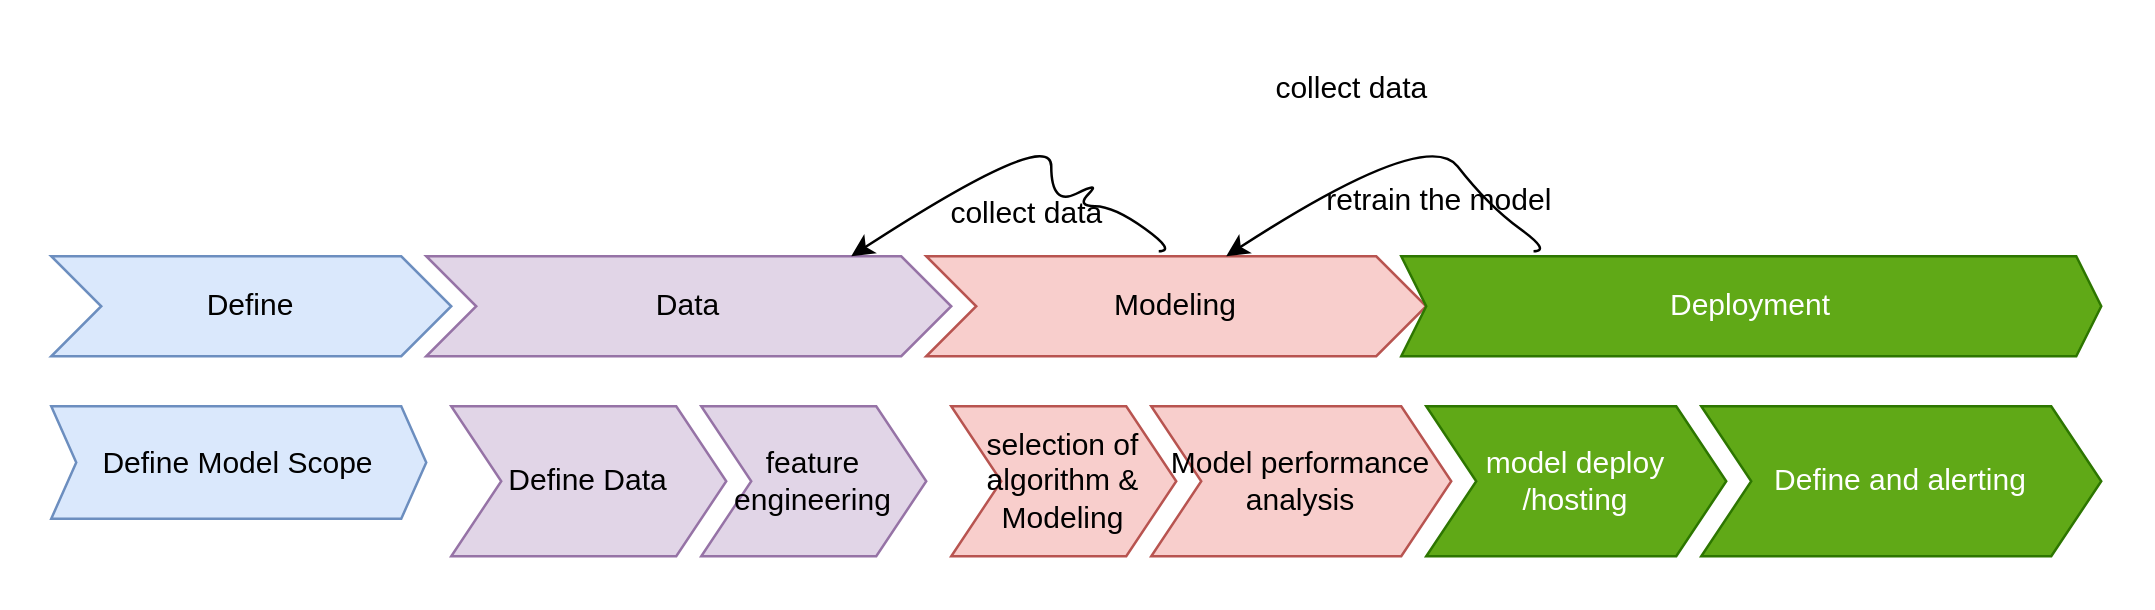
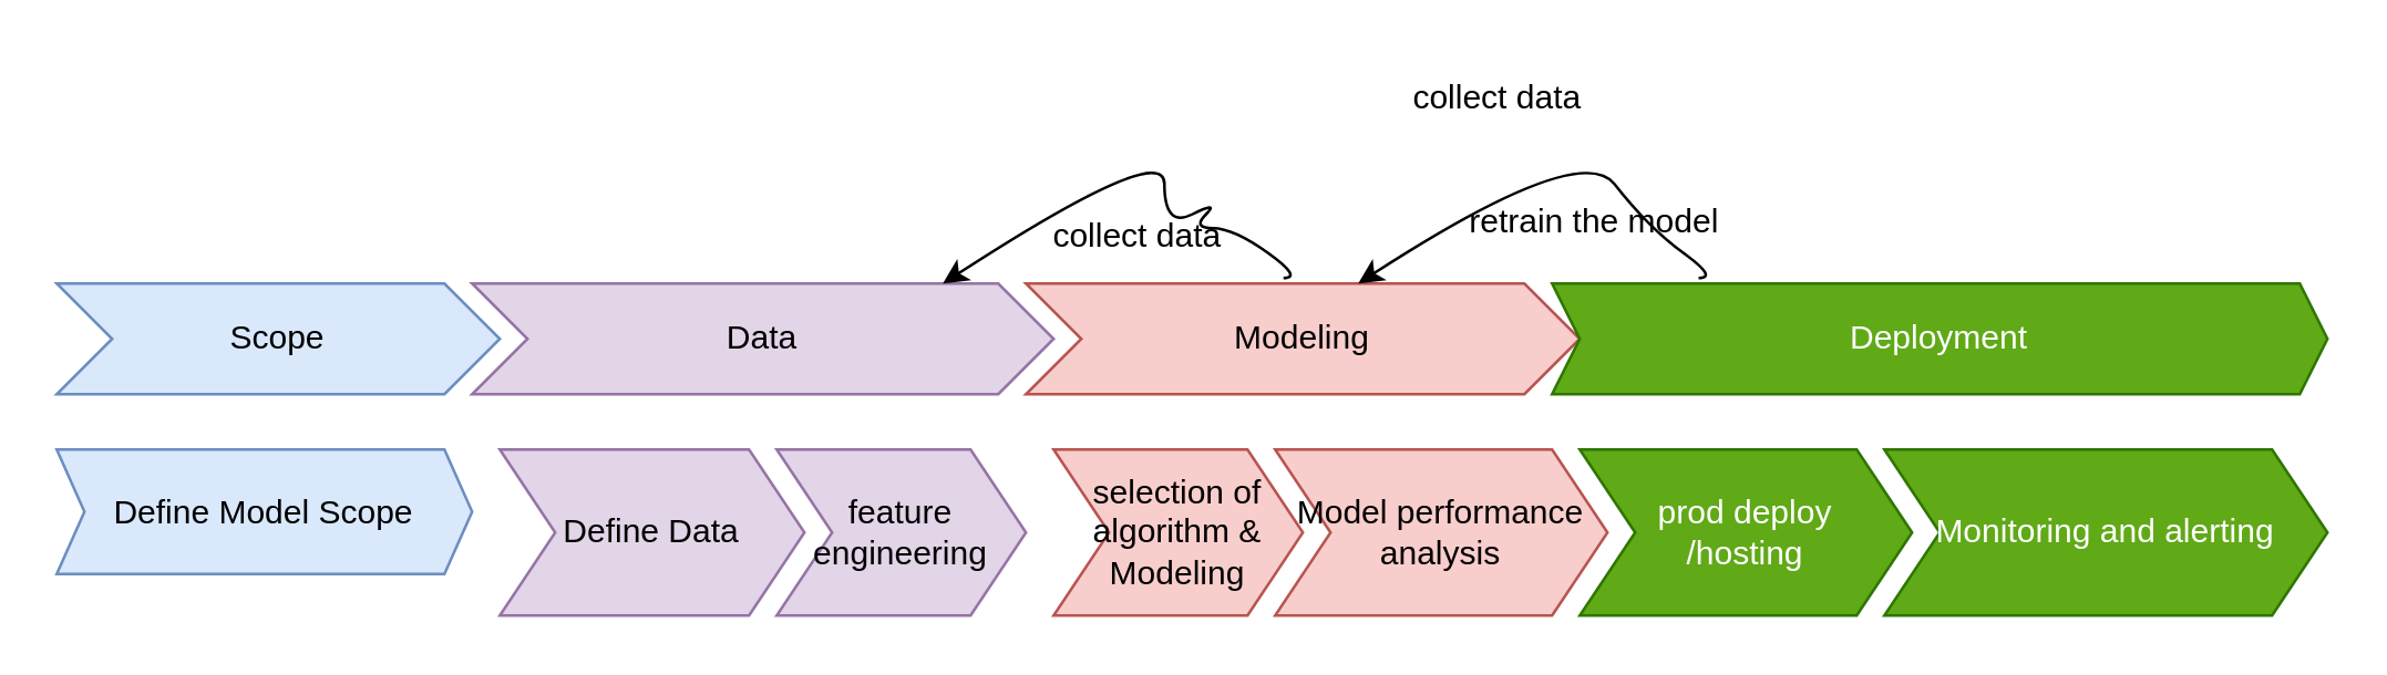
  <mxCell id="0" />
  <mxCell id="1" parent="0" />
- <mxCell id="2" value="Define" style="shape=step;perimeter=stepPerimeter;whiteSpace=wrap;html=1;fixedSize=1;fillColor=#dae8fc;strokeColor=#6c8ebf;" vertex="1" parent="1"><mxGeometry x="20" y="102" width="160" height="40" as="geometry" /></mxCell>
+ <mxCell id="2" value="Scope" style="shape=step;perimeter=stepPerimeter;whiteSpace=wrap;html=1;fixedSize=1;fillColor=#dae8fc;strokeColor=#6c8ebf;" vertex="1" parent="1"><mxGeometry x="20" y="102" width="160" height="40" as="geometry" /></mxCell>
  <mxCell id="3" value="Data" style="shape=step;perimeter=stepPerimeter;whiteSpace=wrap;html=1;fixedSize=1;fillColor=#e1d5e7;strokeColor=#9673a6;" vertex="1" parent="1"><mxGeometry x="170" y="102" width="210" height="40" as="geometry" /></mxCell>
  <mxCell id="4" value="Modeling" style="shape=step;perimeter=stepPerimeter;whiteSpace=wrap;html=1;fixedSize=1;fillColor=#f8cecc;strokeColor=#b85450;" vertex="1" parent="1"><mxGeometry x="370" y="102" width="200" height="40" as="geometry" /></mxCell>
  <mxCell id="5" value="Deployment" style="shape=step;perimeter=stepPerimeter;whiteSpace=wrap;html=1;fixedSize=1;size=10;fillColor=#60a917;fontColor=#ffffff;strokeColor=#2D7600;" vertex="1" parent="1"><mxGeometry x="560" y="102" width="280" height="40" as="geometry" /></mxCell>
  <mxCell id="6" value="Define Model Scope" style="shape=step;perimeter=stepPerimeter;whiteSpace=wrap;html=1;fixedSize=1;size=10;fillColor=#dae8fc;strokeColor=#6c8ebf;" vertex="1" parent="1"><mxGeometry x="20" y="162" width="150" height="45" as="geometry" /></mxCell>
  <mxCell id="7" value="Define Data" style="shape=step;perimeter=stepPerimeter;whiteSpace=wrap;html=1;fixedSize=1;fillColor=#e1d5e7;strokeColor=#9673a6;" vertex="1" parent="1"><mxGeometry x="180" y="162" width="110" height="60" as="geometry" /></mxCell>
  <mxCell id="8" value="feature engineering" style="shape=step;perimeter=stepPerimeter;whiteSpace=wrap;html=1;fixedSize=1;fillColor=#e1d5e7;strokeColor=#9673a6;" vertex="1" parent="1"><mxGeometry x="280" y="162" width="90" height="60" as="geometry" /></mxCell>
  <mxCell id="9" value="selection of algorithm &amp;amp; Modeling" style="shape=step;perimeter=stepPerimeter;whiteSpace=wrap;html=1;fixedSize=1;fillColor=#f8cecc;strokeColor=#b85450;" vertex="1" parent="1"><mxGeometry x="380" y="162" width="90" height="60" as="geometry" /></mxCell>
  <mxCell id="10" value="Model performance analysis" style="shape=step;perimeter=stepPerimeter;whiteSpace=wrap;html=1;fixedSize=1;fillColor=#f8cecc;strokeColor=#b85450;" vertex="1" parent="1"><mxGeometry x="460" y="162" width="120" height="60" as="geometry" /></mxCell>
- <mxCell id="11" value="model deploy&lt;div&gt;/hosting&lt;/div&gt;" style="shape=step;perimeter=stepPerimeter;whiteSpace=wrap;html=1;fixedSize=1;size=20;fillColor=#60a917;fontColor=#ffffff;strokeColor=#2D7600;" vertex="1" parent="1"><mxGeometry x="570" y="162" width="120" height="60" as="geometry" /></mxCell>
- <mxCell id="12" value="Define and alerting" style="shape=step;perimeter=stepPerimeter;whiteSpace=wrap;html=1;fixedSize=1;size=20;fillColor=#60a917;fontColor=#ffffff;strokeColor=#2D7600;" vertex="1" parent="1"><mxGeometry x="680" y="162" width="160" height="60" as="geometry" /></mxCell>
+ <mxCell id="11" value="prod deploy&lt;div&gt;/hosting&lt;/div&gt;" style="shape=step;perimeter=stepPerimeter;whiteSpace=wrap;html=1;fixedSize=1;size=20;fillColor=#60a917;fontColor=#ffffff;strokeColor=#2D7600;" vertex="1" parent="1"><mxGeometry x="570" y="162" width="120" height="60" as="geometry" /></mxCell>
+ <mxCell id="12" value="Monitoring and alerting" style="shape=step;perimeter=stepPerimeter;whiteSpace=wrap;html=1;fixedSize=1;size=20;fillColor=#60a917;fontColor=#ffffff;strokeColor=#2D7600;" vertex="1" parent="1"><mxGeometry x="680" y="162" width="160" height="60" as="geometry" /></mxCell>
  <mxCell id="13" value="" style="curved=1;endArrow=classic;html=1;rounded=0;exitX=0.189;exitY=-0.05;exitDx=0;exitDy=0;exitPerimeter=0;" edge="1" parent="1" source="5"><mxGeometry width="50" height="50" relative="1" as="geometry"><mxPoint x="610" y="92" as="sourcePoint" /><mxPoint x="490" y="102" as="targetPoint" /><Array as="points"><mxPoint x="620" y="100" /><mxPoint x="595" y="82" /><mxPoint x="570" y="50" /></Array></mxGeometry></mxCell>
  <mxCell id="14" value="collect data" style="text;html=1;align=center;verticalAlign=middle;resizable=0;points=[];autosize=1;strokeColor=none;fillColor=none;" vertex="1" parent="1"><mxGeometry x="500" y="20" width="80" height="30" as="geometry" /></mxCell>
  <mxCell id="15" value="retrain the model" style="text;html=1;align=center;verticalAlign=middle;resizable=0;points=[];autosize=1;strokeColor=none;fillColor=none;" vertex="1" parent="1"><mxGeometry x="520" y="65" width="110" height="30" as="geometry" /></mxCell>
  <mxCell id="16" value="" style="curved=1;endArrow=classic;html=1;rounded=0;exitX=0.189;exitY=-0.05;exitDx=0;exitDy=0;exitPerimeter=0;" edge="1" parent="1"><mxGeometry width="50" height="50" relative="1" as="geometry"><mxPoint x="463" y="100" as="sourcePoint" /><mxPoint x="340" y="102" as="targetPoint" /><Array as="points"><mxPoint x="470" y="100" /><mxPoint x="445" y="82" /><mxPoint x="430" y="82" /><mxPoint x="440" y="72" /><mxPoint x="420" y="82" /><mxPoint x="420" y="50" /></Array></mxGeometry></mxCell>
  <mxCell id="17" value="collect data" style="text;html=1;align=center;verticalAlign=middle;resizable=0;points=[];autosize=1;strokeColor=none;fillColor=none;" vertex="1" parent="1"><mxGeometry x="370" y="70" width="80" height="30" as="geometry" /></mxCell>
